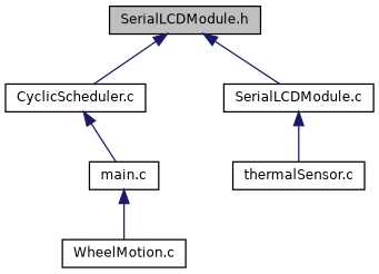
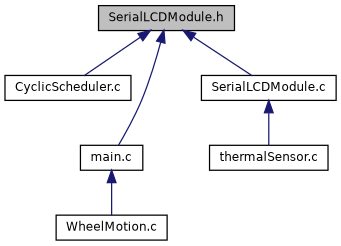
  digraph {
    node [color=black fillcolor=white fontname=Helvetica fontsize=10 shape=record style=filled]
    edge [color=midnightblue dir=back fontname=Helvetica fontsize=10 labelfontname=Helvetica labelfontsize=10 style=solid]
    n1 [fillcolor=grey75 fontcolor=black height=0.2 label="SerialLCDModule.h" width=0.4]
    n2 [height=0.2 label="CyclicScheduler.c" width=0.4]
    n3 [height=0.2 label="main.c" width=0.4]
    n4 [height=0.2 label="SerialLCDModule.c" width=0.4]
    n5 [height=0.2 label="WheelMotion.c" width=0.4]
    n6 [height=0.2 label="thermalSensor.c" width=0.4]
    n1 -> n2
-   n2 -> n3
+   n1 -> n3
    n1 -> n4
    n3 -> n5
    n4 -> n6
  }
